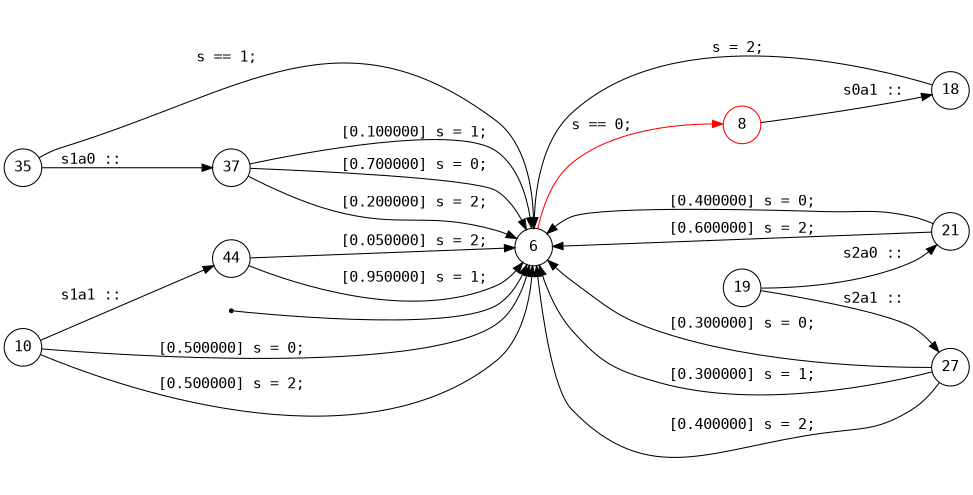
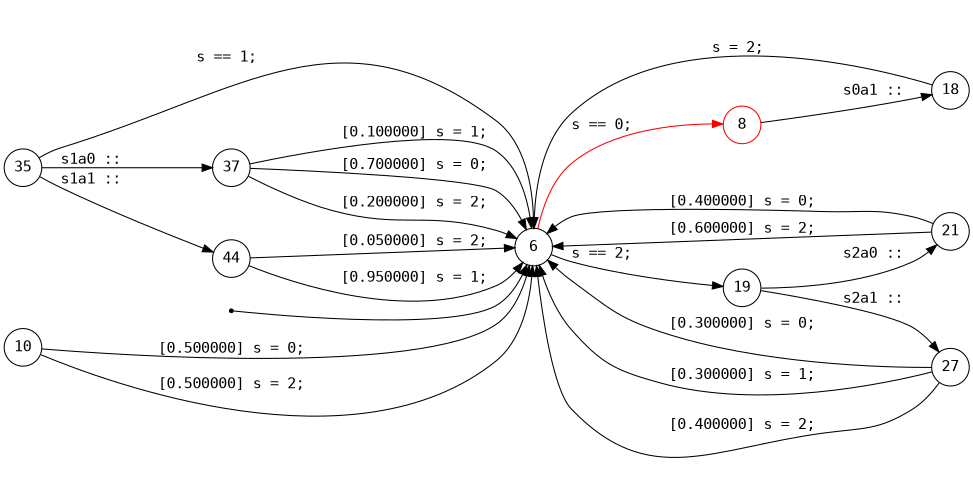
  digraph {
    fontname="DejaVu Sans Mono"
    rankdir=LR
    node [fixedsize=true fontname="DejaVu Sans Mono" shape=circle]
    edge [fontname="DejaVu Sans Mono"]
    n1 [label=6]
    n2 [color=red label=8]
    n3 [label=19]
    n4 [label=18]
    n5 [label=21]
    n6 [label=27]
    n7 [label=35]
    n8 [label=37]
    n9 [label=44]
    s93824993319552 [shape=point fixedsize=""]
    n11 [label=10]
    n1 -> n2 [color=red label="s == 0; "]
+   n1 -> n3 [label="s == 2; "]
    n2 -> n4 [label="s0a1 :: "]
    n3 -> n5 [label="s2a0 :: "]
    n3 -> n6 [label="s2a1 :: "]
    n4 -> n1 [label="s = 2; "]
    n5 -> n1 [label=" [0.400000] s = 0; "]
    n5 -> n1 [label=" [0.600000] s = 2; "]
    n6 -> n1 [label=" [0.400000] s = 2; "]
    n6 -> n1 [label=" [0.300000] s = 0; "]
    n6 -> n1 [label=" [0.300000] s = 1; "]
    n7 -> n1 [label="s == 1; "]
    n7 -> n8 [label="s1a0 :: "]
-   n11 -> n9 [label="s1a1 :: "]
+   n7 -> n9 [label="s1a1 :: "]
    n8 -> n1 [label=" [0.100000] s = 1; "]
    n8 -> n1 [label=" [0.700000] s = 0; "]
    n8 -> n1 [label=" [0.200000] s = 2; "]
    n9 -> n1 [label=" [0.950000] s = 1; "]
    n9 -> n1 [label=" [0.050000] s = 2; "]
    s93824993319552 -> n1
    n11 -> n1 [label=" [0.500000] s = 0; "]
    n11 -> n1 [label=" [0.500000] s = 2; "]
  }
